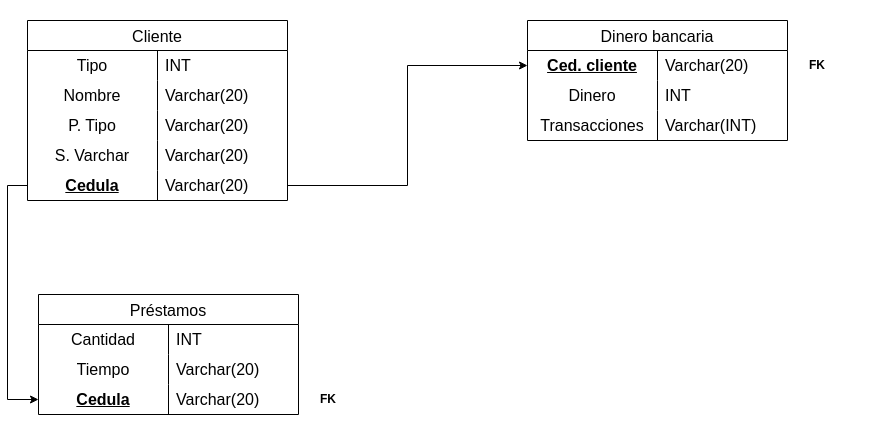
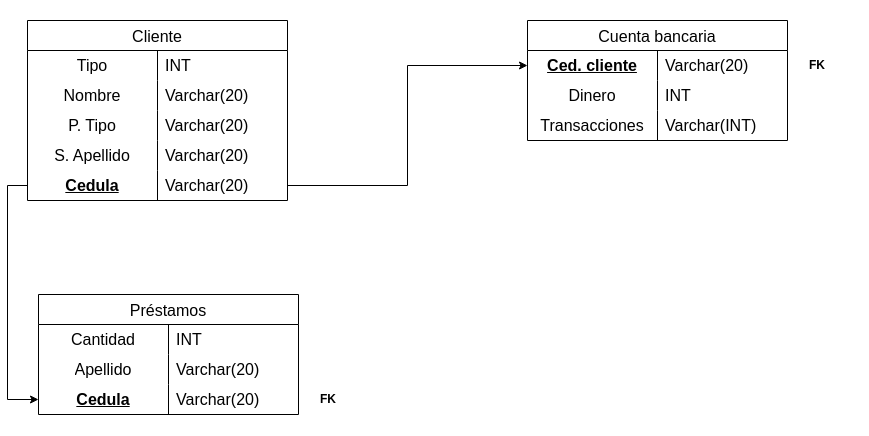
  <mxCell id="0" />
  <mxCell id="1" parent="0" />
  <mxCell id="2" value="Cliente" style="shape=table;startSize=30;container=1;collapsible=0;childLayout=tableLayout;fixedRows=1;rowLines=0;fontStyle=0;strokeColor=default;fontSize=16;" vertex="1" parent="1"><mxGeometry x="20" y="20" width="260" height="180" as="geometry" /></mxCell>
  <mxCell id="3" value="" style="shape=tableRow;horizontal=0;startSize=0;swimlaneHead=0;swimlaneBody=0;top=0;left=0;bottom=0;right=0;collapsible=0;dropTarget=0;fillColor=none;points=[[0,0.5],[1,0.5]];portConstraint=eastwest;strokeColor=inherit;fontSize=16;" vertex="1" parent="2"><mxGeometry y="30" width="260" height="30" as="geometry" /></mxCell>
  <mxCell id="4" value="Tipo" style="shape=partialRectangle;html=1;whiteSpace=wrap;connectable=0;fillColor=none;top=0;left=0;bottom=0;right=0;overflow=hidden;pointerEvents=1;strokeColor=inherit;fontSize=16;" vertex="1" parent="3"><mxGeometry width="130" height="30" as="geometry"><mxRectangle width="130" height="30" as="alternateBounds" /></mxGeometry></mxCell>
  <mxCell id="5" value="INT" style="shape=partialRectangle;html=1;whiteSpace=wrap;connectable=0;fillColor=none;top=0;left=0;bottom=0;right=0;align=left;spacingLeft=6;overflow=hidden;strokeColor=inherit;fontSize=16;" vertex="1" parent="3"><mxGeometry x="130" width="130" height="30" as="geometry"><mxRectangle width="130" height="30" as="alternateBounds" /></mxGeometry></mxCell>
  <mxCell id="6" value="" style="shape=tableRow;horizontal=0;startSize=0;swimlaneHead=0;swimlaneBody=0;top=0;left=0;bottom=0;right=0;collapsible=0;dropTarget=0;fillColor=none;points=[[0,0.5],[1,0.5]];portConstraint=eastwest;strokeColor=inherit;fontSize=16;" vertex="1" parent="2"><mxGeometry y="60" width="260" height="30" as="geometry" /></mxCell>
  <mxCell id="7" value="Nombre" style="shape=partialRectangle;html=1;whiteSpace=wrap;connectable=0;fillColor=none;top=0;left=0;bottom=0;right=0;overflow=hidden;pointerEvents=1;strokeColor=inherit;fontSize=16;" vertex="1" parent="6"><mxGeometry width="130" height="30" as="geometry"><mxRectangle width="130" height="30" as="alternateBounds" /></mxGeometry></mxCell>
  <mxCell id="8" value="Varchar(20)" style="shape=partialRectangle;html=1;whiteSpace=wrap;connectable=0;fillColor=none;top=0;left=0;bottom=0;right=0;align=left;spacingLeft=6;overflow=hidden;strokeColor=inherit;fontSize=16;" vertex="1" parent="6"><mxGeometry x="130" width="130" height="30" as="geometry"><mxRectangle width="130" height="30" as="alternateBounds" /></mxGeometry></mxCell>
  <mxCell id="9" value="" style="shape=tableRow;horizontal=0;startSize=0;swimlaneHead=0;swimlaneBody=0;top=0;left=0;bottom=0;right=0;collapsible=0;dropTarget=0;fillColor=none;points=[[0,0.5],[1,0.5]];portConstraint=eastwest;strokeColor=inherit;fontSize=16;" vertex="1" parent="2"><mxGeometry y="90" width="260" height="30" as="geometry" /></mxCell>
  <mxCell id="10" value="P. Tipo" style="shape=partialRectangle;html=1;whiteSpace=wrap;connectable=0;fillColor=none;top=0;left=0;bottom=0;right=0;overflow=hidden;pointerEvents=1;strokeColor=inherit;fontSize=16;" vertex="1" parent="9"><mxGeometry width="130" height="30" as="geometry"><mxRectangle width="130" height="30" as="alternateBounds" /></mxGeometry></mxCell>
  <mxCell id="11" value="Varchar(20)" style="shape=partialRectangle;html=1;whiteSpace=wrap;connectable=0;fillColor=none;top=0;left=0;bottom=0;right=0;align=left;spacingLeft=6;overflow=hidden;strokeColor=inherit;fontSize=16;" vertex="1" parent="9"><mxGeometry x="130" width="130" height="30" as="geometry"><mxRectangle width="130" height="30" as="alternateBounds" /></mxGeometry></mxCell>
  <mxCell id="12" value="" style="shape=tableRow;horizontal=0;startSize=0;swimlaneHead=0;swimlaneBody=0;top=0;left=0;bottom=0;right=0;collapsible=0;dropTarget=0;fillColor=none;points=[[0,0.5],[1,0.5]];portConstraint=eastwest;strokeColor=inherit;fontSize=16;" vertex="1" parent="2"><mxGeometry y="120" width="260" height="30" as="geometry" /></mxCell>
- <mxCell id="13" value="S. Varchar" style="shape=partialRectangle;html=1;whiteSpace=wrap;connectable=0;fillColor=none;top=0;left=0;bottom=0;right=0;overflow=hidden;pointerEvents=1;strokeColor=inherit;fontSize=16;" vertex="1" parent="12"><mxGeometry width="130" height="30" as="geometry"><mxRectangle width="130" height="30" as="alternateBounds" /></mxGeometry></mxCell>
+ <mxCell id="13" value="S. Apellido" style="shape=partialRectangle;html=1;whiteSpace=wrap;connectable=0;fillColor=none;top=0;left=0;bottom=0;right=0;overflow=hidden;pointerEvents=1;strokeColor=inherit;fontSize=16;" vertex="1" parent="12"><mxGeometry width="130" height="30" as="geometry"><mxRectangle width="130" height="30" as="alternateBounds" /></mxGeometry></mxCell>
  <mxCell id="14" value="Varchar(20)" style="shape=partialRectangle;html=1;whiteSpace=wrap;connectable=0;fillColor=none;top=0;left=0;bottom=0;right=0;align=left;spacingLeft=6;overflow=hidden;strokeColor=inherit;fontSize=16;" vertex="1" parent="12"><mxGeometry x="130" width="130" height="30" as="geometry"><mxRectangle width="130" height="30" as="alternateBounds" /></mxGeometry></mxCell>
  <mxCell id="15" value="" style="shape=tableRow;horizontal=0;startSize=0;swimlaneHead=0;swimlaneBody=0;top=0;left=0;bottom=0;right=0;collapsible=0;dropTarget=0;fillColor=none;points=[[0,0.5],[1,0.5]];portConstraint=eastwest;strokeColor=inherit;fontSize=16;" vertex="1" parent="2"><mxGeometry y="150" width="260" height="30" as="geometry" /></mxCell>
  <mxCell id="16" value="&lt;b&gt;&lt;u&gt;Cedula&lt;/u&gt;&lt;/b&gt;" style="shape=partialRectangle;html=1;whiteSpace=wrap;connectable=0;fillColor=none;top=0;left=0;bottom=0;right=0;overflow=hidden;strokeColor=inherit;fontSize=16;" vertex="1" parent="15"><mxGeometry width="130" height="30" as="geometry"><mxRectangle width="130" height="30" as="alternateBounds" /></mxGeometry></mxCell>
  <mxCell id="17" value="Varchar(20)" style="shape=partialRectangle;html=1;whiteSpace=wrap;connectable=0;fillColor=none;top=0;left=0;bottom=0;right=0;align=left;spacingLeft=6;overflow=hidden;strokeColor=inherit;fontSize=16;" vertex="1" parent="15"><mxGeometry x="130" width="130" height="30" as="geometry"><mxRectangle width="130" height="30" as="alternateBounds" /></mxGeometry></mxCell>
- <mxCell id="18" value="Dinero bancaria" style="shape=table;startSize=30;container=1;collapsible=0;childLayout=tableLayout;fixedRows=1;rowLines=0;fontStyle=0;strokeColor=default;fontSize=16;" vertex="1" parent="1"><mxGeometry x="520" y="20" width="260" height="120" as="geometry" /></mxCell>
+ <mxCell id="18" value="Cuenta bancaria" style="shape=table;startSize=30;container=1;collapsible=0;childLayout=tableLayout;fixedRows=1;rowLines=0;fontStyle=0;strokeColor=default;fontSize=16;" vertex="1" parent="1"><mxGeometry x="520" y="20" width="260" height="120" as="geometry" /></mxCell>
  <mxCell id="19" value="" style="shape=tableRow;horizontal=0;startSize=0;swimlaneHead=0;swimlaneBody=0;top=0;left=0;bottom=0;right=0;collapsible=0;dropTarget=0;fillColor=none;points=[[0,0.5],[1,0.5]];portConstraint=eastwest;strokeColor=inherit;fontSize=16;" vertex="1" parent="18"><mxGeometry y="30" width="260" height="30" as="geometry" /></mxCell>
  <mxCell id="20" value="&lt;b&gt;&lt;u&gt;Ced. cliente&lt;/u&gt;&lt;/b&gt;" style="shape=partialRectangle;html=1;whiteSpace=wrap;connectable=0;fillColor=none;top=0;left=0;bottom=0;right=0;overflow=hidden;pointerEvents=1;strokeColor=inherit;fontSize=16;" vertex="1" parent="19"><mxGeometry width="130" height="30" as="geometry"><mxRectangle width="130" height="30" as="alternateBounds" /></mxGeometry></mxCell>
  <mxCell id="21" value="Varchar(20)" style="shape=partialRectangle;html=1;whiteSpace=wrap;connectable=0;fillColor=none;top=0;left=0;bottom=0;right=0;align=left;spacingLeft=6;overflow=hidden;strokeColor=inherit;fontSize=16;" vertex="1" parent="19"><mxGeometry x="130" width="130" height="30" as="geometry"><mxRectangle width="130" height="30" as="alternateBounds" /></mxGeometry></mxCell>
  <mxCell id="22" value="" style="shape=tableRow;horizontal=0;startSize=0;swimlaneHead=0;swimlaneBody=0;top=0;left=0;bottom=0;right=0;collapsible=0;dropTarget=0;fillColor=none;points=[[0,0.5],[1,0.5]];portConstraint=eastwest;strokeColor=inherit;fontSize=16;" vertex="1" parent="18"><mxGeometry y="60" width="260" height="30" as="geometry" /></mxCell>
  <mxCell id="23" value="Dinero" style="shape=partialRectangle;html=1;whiteSpace=wrap;connectable=0;fillColor=none;top=0;left=0;bottom=0;right=0;overflow=hidden;pointerEvents=1;strokeColor=inherit;fontSize=16;" vertex="1" parent="22"><mxGeometry width="130" height="30" as="geometry"><mxRectangle width="130" height="30" as="alternateBounds" /></mxGeometry></mxCell>
  <mxCell id="24" value="INT" style="shape=partialRectangle;html=1;whiteSpace=wrap;connectable=0;fillColor=none;top=0;left=0;bottom=0;right=0;align=left;spacingLeft=6;overflow=hidden;strokeColor=inherit;fontSize=16;" vertex="1" parent="22"><mxGeometry x="130" width="130" height="30" as="geometry"><mxRectangle width="130" height="30" as="alternateBounds" /></mxGeometry></mxCell>
  <mxCell id="25" value="" style="shape=tableRow;horizontal=0;startSize=0;swimlaneHead=0;swimlaneBody=0;top=0;left=0;bottom=0;right=0;collapsible=0;dropTarget=0;fillColor=none;points=[[0,0.5],[1,0.5]];portConstraint=eastwest;strokeColor=inherit;fontSize=16;" vertex="1" parent="18"><mxGeometry y="90" width="260" height="30" as="geometry" /></mxCell>
  <mxCell id="26" value="Transacciones" style="shape=partialRectangle;html=1;whiteSpace=wrap;connectable=0;fillColor=none;top=0;left=0;bottom=0;right=0;overflow=hidden;pointerEvents=1;strokeColor=inherit;fontSize=16;" vertex="1" parent="25"><mxGeometry width="130" height="30" as="geometry"><mxRectangle width="130" height="30" as="alternateBounds" /></mxGeometry></mxCell>
  <mxCell id="27" value="Varchar(INT)" style="shape=partialRectangle;html=1;whiteSpace=wrap;connectable=0;fillColor=none;top=0;left=0;bottom=0;right=0;align=left;spacingLeft=6;overflow=hidden;strokeColor=inherit;fontSize=16;" vertex="1" parent="25"><mxGeometry x="130" width="130" height="30" as="geometry"><mxRectangle width="130" height="30" as="alternateBounds" /></mxGeometry></mxCell>
  <mxCell id="28" style="edgeStyle=orthogonalEdgeStyle;rounded=0;orthogonalLoop=1;jettySize=auto;html=1;exitX=1;exitY=0.5;exitDx=0;exitDy=0;entryX=0;entryY=0.5;entryDx=0;entryDy=0;" edge="1" parent="1" source="15" target="19"><mxGeometry relative="1" as="geometry" /></mxCell>
  <mxCell id="29" value="Préstamos" style="shape=table;startSize=30;container=1;collapsible=0;childLayout=tableLayout;fixedRows=1;rowLines=0;fontStyle=0;strokeColor=default;fontSize=16;" vertex="1" parent="1"><mxGeometry x="31" y="294" width="260" height="120" as="geometry" /></mxCell>
  <mxCell id="30" value="" style="shape=tableRow;horizontal=0;startSize=0;swimlaneHead=0;swimlaneBody=0;top=0;left=0;bottom=0;right=0;collapsible=0;dropTarget=0;fillColor=none;points=[[0,0.5],[1,0.5]];portConstraint=eastwest;strokeColor=inherit;fontSize=16;" vertex="1" parent="29"><mxGeometry y="30" width="260" height="30" as="geometry" /></mxCell>
  <mxCell id="31" value="Cantidad" style="shape=partialRectangle;html=1;whiteSpace=wrap;connectable=0;fillColor=none;top=0;left=0;bottom=0;right=0;overflow=hidden;pointerEvents=1;strokeColor=inherit;fontSize=16;" vertex="1" parent="30"><mxGeometry width="130" height="30" as="geometry"><mxRectangle width="130" height="30" as="alternateBounds" /></mxGeometry></mxCell>
  <mxCell id="32" value="INT" style="shape=partialRectangle;html=1;whiteSpace=wrap;connectable=0;fillColor=none;top=0;left=0;bottom=0;right=0;align=left;spacingLeft=6;overflow=hidden;strokeColor=inherit;fontSize=16;" vertex="1" parent="30"><mxGeometry x="130" width="130" height="30" as="geometry"><mxRectangle width="130" height="30" as="alternateBounds" /></mxGeometry></mxCell>
  <mxCell id="33" value="" style="shape=tableRow;horizontal=0;startSize=0;swimlaneHead=0;swimlaneBody=0;top=0;left=0;bottom=0;right=0;collapsible=0;dropTarget=0;fillColor=none;points=[[0,0.5],[1,0.5]];portConstraint=eastwest;strokeColor=inherit;fontSize=16;" vertex="1" parent="29"><mxGeometry y="60" width="260" height="30" as="geometry" /></mxCell>
- <mxCell id="34" value="Tiempo" style="shape=partialRectangle;html=1;whiteSpace=wrap;connectable=0;fillColor=none;top=0;left=0;bottom=0;right=0;overflow=hidden;pointerEvents=1;strokeColor=inherit;fontSize=16;" vertex="1" parent="33"><mxGeometry width="130" height="30" as="geometry"><mxRectangle width="130" height="30" as="alternateBounds" /></mxGeometry></mxCell>
+ <mxCell id="34" value="Apellido" style="shape=partialRectangle;html=1;whiteSpace=wrap;connectable=0;fillColor=none;top=0;left=0;bottom=0;right=0;overflow=hidden;pointerEvents=1;strokeColor=inherit;fontSize=16;" vertex="1" parent="33"><mxGeometry width="130" height="30" as="geometry"><mxRectangle width="130" height="30" as="alternateBounds" /></mxGeometry></mxCell>
  <mxCell id="35" value="Varchar(20)" style="shape=partialRectangle;html=1;whiteSpace=wrap;connectable=0;fillColor=none;top=0;left=0;bottom=0;right=0;align=left;spacingLeft=6;overflow=hidden;strokeColor=inherit;fontSize=16;" vertex="1" parent="33"><mxGeometry x="130" width="130" height="30" as="geometry"><mxRectangle width="130" height="30" as="alternateBounds" /></mxGeometry></mxCell>
  <mxCell id="36" value="" style="shape=tableRow;horizontal=0;startSize=0;swimlaneHead=0;swimlaneBody=0;top=0;left=0;bottom=0;right=0;collapsible=0;dropTarget=0;fillColor=none;points=[[0,0.5],[1,0.5]];portConstraint=eastwest;strokeColor=inherit;fontSize=16;" vertex="1" parent="29"><mxGeometry y="90" width="260" height="30" as="geometry" /></mxCell>
  <mxCell id="37" value="&lt;b&gt;&lt;u&gt;Cedula&lt;/u&gt;&lt;/b&gt;" style="shape=partialRectangle;html=1;whiteSpace=wrap;connectable=0;fillColor=none;top=0;left=0;bottom=0;right=0;overflow=hidden;strokeColor=inherit;fontSize=16;" vertex="1" parent="36"><mxGeometry width="130" height="30" as="geometry"><mxRectangle width="130" height="30" as="alternateBounds" /></mxGeometry></mxCell>
  <mxCell id="38" value="Varchar(20)" style="shape=partialRectangle;html=1;whiteSpace=wrap;connectable=0;fillColor=none;top=0;left=0;bottom=0;right=0;align=left;spacingLeft=6;overflow=hidden;strokeColor=inherit;fontSize=16;" vertex="1" parent="36"><mxGeometry x="130" width="130" height="30" as="geometry"><mxRectangle width="130" height="30" as="alternateBounds" /></mxGeometry></mxCell>
  <mxCell id="39" style="edgeStyle=orthogonalEdgeStyle;rounded=0;orthogonalLoop=1;jettySize=auto;html=1;exitX=0;exitY=0.5;exitDx=0;exitDy=0;entryX=0;entryY=0.5;entryDx=0;entryDy=0;" edge="1" parent="1" source="15" target="36"><mxGeometry relative="1" as="geometry" /></mxCell>
  <mxCell id="40" value="&lt;b&gt;FK&lt;/b&gt;" style="text;html=1;strokeColor=none;fillColor=none;align=center;verticalAlign=middle;whiteSpace=wrap;rounded=0;" vertex="1" parent="1"><mxGeometry x="780" y="50" width="60" height="30" as="geometry" /></mxCell>
  <mxCell id="41" value="&lt;b&gt;FK&lt;/b&gt;" style="text;html=1;strokeColor=none;fillColor=none;align=center;verticalAlign=middle;whiteSpace=wrap;rounded=0;" vertex="1" parent="1"><mxGeometry x="291" y="384" width="60" height="30" as="geometry" /></mxCell>
